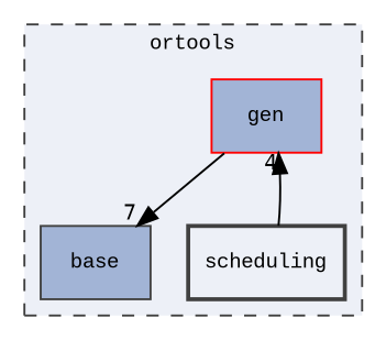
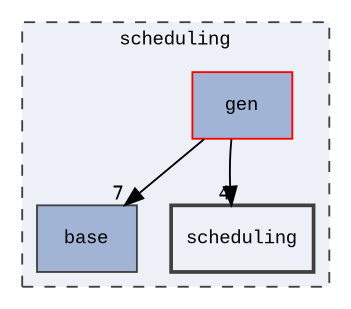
  digraph {
    compound=true
    fontname="Liberation Mono"
    node [color=grey25 fillcolor="#a2b4d6" fontname="Liberation Mono" fontsize=10 shape=box style="filled,"]
    edge [fontname="Liberation Mono" fontsize=10 labeldistance=1.5 labelfontname=Helvetica labelfontsize=10]
    n1 [label=base]
    n2 [color=red label=gen]
    n3 [fillcolor="#edf0f7" label=scheduling style="filled,bold,"]
    subgraph cluster_1 {
      bgcolor="#edf0f7"
      fontsize=10
-     label=ortools
+     label=scheduling
      pencolor=grey25
      style="filled,dashed,"
      n1
      n2
      n3
    }
    n2 -> n1 [headlabel=7]
-   n3 -> n2 [headlabel=4]
+   n2 -> n3 [headlabel=4]
  }
